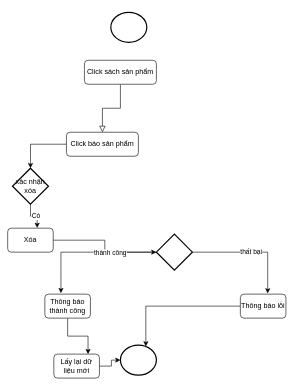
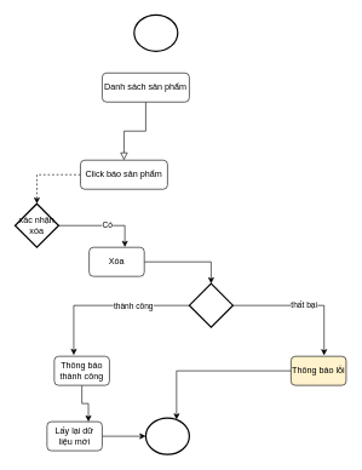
  <mxCell id="0" />
  <mxCell id="1" parent="0" />
  <mxCell id="2" value="" style="rounded=0;html=1;jettySize=auto;orthogonalLoop=1;fontSize=11;endArrow=block;endFill=0;endSize=8;strokeWidth=1;shadow=0;labelBackgroundColor=none;edgeStyle=orthogonalEdgeStyle;entryX=0.5;entryY=0;entryDx=0;entryDy=0;" parent="1" source="3" target="7" edge="1"><mxGeometry relative="1" as="geometry"><mxPoint x="50" y="180" as="targetPoint" /></mxGeometry></mxCell>
- <mxCell id="3" value="Click sách sản phẩm" style="rounded=1;whiteSpace=wrap;html=1;fontSize=12;glass=0;strokeWidth=1;shadow=0;" parent="1" vertex="1"><mxGeometry x="140" y="100" width="120" height="40" as="geometry" /></mxCell>
+ <mxCell id="3" value="Danh sách sản phẩm" style="rounded=1;whiteSpace=wrap;html=1;fontSize=12;glass=0;strokeWidth=1;shadow=0;" parent="1" vertex="1"><mxGeometry x="140" y="100" width="120" height="40" as="geometry" /></mxCell>
  <mxCell id="4" value="" style="strokeWidth=2;html=1;shape=mxgraph.flowchart.start_2;whiteSpace=wrap;" parent="1" vertex="1"><mxGeometry x="184" y="20" width="60" height="50" as="geometry" /></mxCell>
  <mxCell id="5" value="" style="strokeWidth=2;html=1;shape=mxgraph.flowchart.start_2;whiteSpace=wrap;" parent="1" vertex="1"><mxGeometry x="200" y="575" width="60" height="50" as="geometry" /></mxCell>
- <mxCell id="6" style="edgeStyle=orthogonalEdgeStyle;rounded=0;orthogonalLoop=1;jettySize=auto;html=1;" parent="1" source="7" target="8" edge="1"><mxGeometry relative="1" as="geometry" /></mxCell>
+ <mxCell id="6" style="edgeStyle=orthogonalEdgeStyle;rounded=0;orthogonalLoop=1;jettySize=auto;html=1;dashed=1;" parent="1" source="7" target="8" edge="1"><mxGeometry relative="1" as="geometry" /></mxCell>
  <mxCell id="7" value="Click báo sản phẩm" style="rounded=1;whiteSpace=wrap;html=1;fontSize=12;glass=0;strokeWidth=1;shadow=0;" parent="1" vertex="1"><mxGeometry x="110" y="220" width="120" height="40" as="geometry" /></mxCell>
  <mxCell id="8" value="xác nhận xóa" style="strokeWidth=2;html=1;shape=mxgraph.flowchart.decision;whiteSpace=wrap;" parent="1" vertex="1"><mxGeometry x="20" y="280" width="60" height="60" as="geometry" /></mxCell>
  <mxCell id="9" style="edgeStyle=orthogonalEdgeStyle;rounded=0;orthogonalLoop=1;jettySize=auto;html=1;" edge="1" parent="1" source="10" target="13"><mxGeometry relative="1" as="geometry" /></mxCell>
- <mxCell id="10" value="Xóa" style="rounded=1;whiteSpace=wrap;html=1;fontSize=12;glass=0;strokeWidth=1;shadow=0;" parent="1" vertex="1"><mxGeometry x="12" y="380" width="76" height="40" as="geometry" /></mxCell>
+ <mxCell id="10" value="Xóa" style="rounded=1;whiteSpace=wrap;html=1;fontSize=12;glass=0;strokeWidth=1;shadow=0;" parent="1" vertex="1"><mxGeometry x="122" y="340" width="76" height="40" as="geometry" /></mxCell>
  <mxCell id="11" style="edgeStyle=orthogonalEdgeStyle;rounded=0;orthogonalLoop=1;jettySize=auto;html=1;entryX=0.647;entryY=-0.01;entryDx=0;entryDy=0;entryPerimeter=0;" parent="1" source="8" target="10" edge="1"><mxGeometry relative="1" as="geometry" /></mxCell>
  <mxCell id="12" value="Có" style="edgeLabel;html=1;align=center;verticalAlign=middle;resizable=0;points=[];" parent="11" vertex="1" connectable="0"><mxGeometry x="0.093" y="1" relative="1" as="geometry"><mxPoint as="offset" /></mxGeometry></mxCell>
  <mxCell id="13" value="" style="strokeWidth=2;html=1;shape=mxgraph.flowchart.decision;whiteSpace=wrap;" parent="1" vertex="1"><mxGeometry x="260" y="390" width="60" height="60" as="geometry" /></mxCell>
- <mxCell id="14" value="Thông báo lỗi" style="rounded=1;whiteSpace=wrap;html=1;fontSize=12;glass=0;strokeWidth=1;shadow=0;" parent="1" vertex="1"><mxGeometry x="400" y="490" width="76" height="40" as="geometry" /></mxCell>
+ <mxCell id="14" value="Thông báo lỗi" style="rounded=1;whiteSpace=wrap;html=1;fontSize=12;glass=0;strokeWidth=1;shadow=0;fillColor=#fff2cc;" parent="1" vertex="1"><mxGeometry x="400" y="490" width="76" height="40" as="geometry" /></mxCell>
  <mxCell id="15" style="edgeStyle=orthogonalEdgeStyle;rounded=0;orthogonalLoop=1;jettySize=auto;html=1;entryX=0.75;entryY=0;entryDx=0;entryDy=0;" parent="1" source="16" target="22" edge="1"><mxGeometry relative="1" as="geometry" /></mxCell>
  <mxCell id="16" value="Thông báo thành công" style="rounded=1;whiteSpace=wrap;html=1;fontSize=12;glass=0;strokeWidth=1;shadow=0;" parent="1" vertex="1"><mxGeometry x="74" y="490" width="76" height="40" as="geometry" /></mxCell>
  <mxCell id="17" style="edgeStyle=orthogonalEdgeStyle;rounded=0;orthogonalLoop=1;jettySize=auto;html=1;entryX=0.353;entryY=-0.04;entryDx=0;entryDy=0;entryPerimeter=0;exitX=0;exitY=0.5;exitDx=0;exitDy=0;exitPerimeter=0;" parent="1" source="13" target="16" edge="1"><mxGeometry relative="1" as="geometry" /></mxCell>
  <mxCell id="18" value="thành công" style="edgeLabel;html=1;align=center;verticalAlign=middle;resizable=0;points=[];" parent="17" vertex="1" connectable="0"><mxGeometry x="-0.315" y="1" relative="1" as="geometry"><mxPoint as="offset" /></mxGeometry></mxCell>
  <mxCell id="19" style="edgeStyle=orthogonalEdgeStyle;rounded=0;orthogonalLoop=1;jettySize=auto;html=1;entryX=0.6;entryY=-0.03;entryDx=0;entryDy=0;entryPerimeter=0;" parent="1" source="13" target="14" edge="1"><mxGeometry relative="1" as="geometry" /></mxCell>
  <mxCell id="20" value="thất bại" style="edgeLabel;html=1;align=center;verticalAlign=middle;resizable=0;points=[];" parent="19" vertex="1" connectable="0"><mxGeometry x="-0.004" y="2" relative="1" as="geometry"><mxPoint as="offset" /></mxGeometry></mxCell>
  <mxCell id="21" style="edgeStyle=orthogonalEdgeStyle;rounded=0;orthogonalLoop=1;jettySize=auto;html=1;" parent="1" source="22" target="5" edge="1"><mxGeometry relative="1" as="geometry" /></mxCell>
- <mxCell id="22" value="Lấy lại dữ liệu mới" style="rounded=1;whiteSpace=wrap;html=1;fontSize=12;glass=0;strokeWidth=1;shadow=0;" parent="1" vertex="1"><mxGeometry x="89" y="590" width="76" height="40" as="geometry" /></mxCell>
+ <mxCell id="22" value="Lấy lại dữ liệu mới" style="rounded=1;whiteSpace=wrap;html=1;fontSize=12;glass=0;strokeWidth=1;shadow=0;" parent="1" vertex="1"><mxGeometry x="64" y="580" width="76" height="40" as="geometry" /></mxCell>
  <mxCell id="23" style="edgeStyle=orthogonalEdgeStyle;rounded=0;orthogonalLoop=1;jettySize=auto;html=1;entryX=0.707;entryY=0.044;entryDx=0;entryDy=0;entryPerimeter=0;" parent="1" source="14" target="5" edge="1"><mxGeometry relative="1" as="geometry" /></mxCell>
